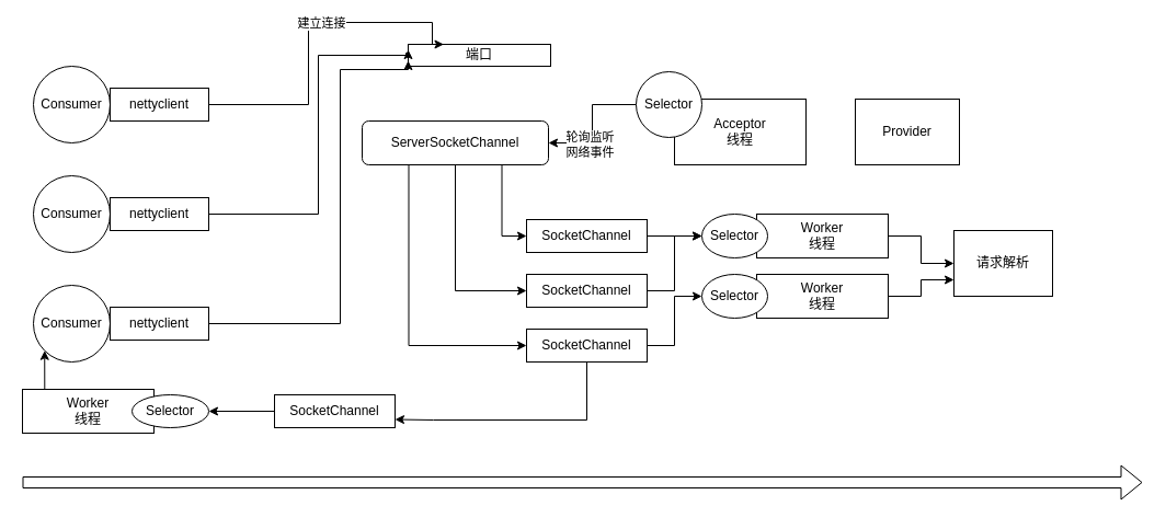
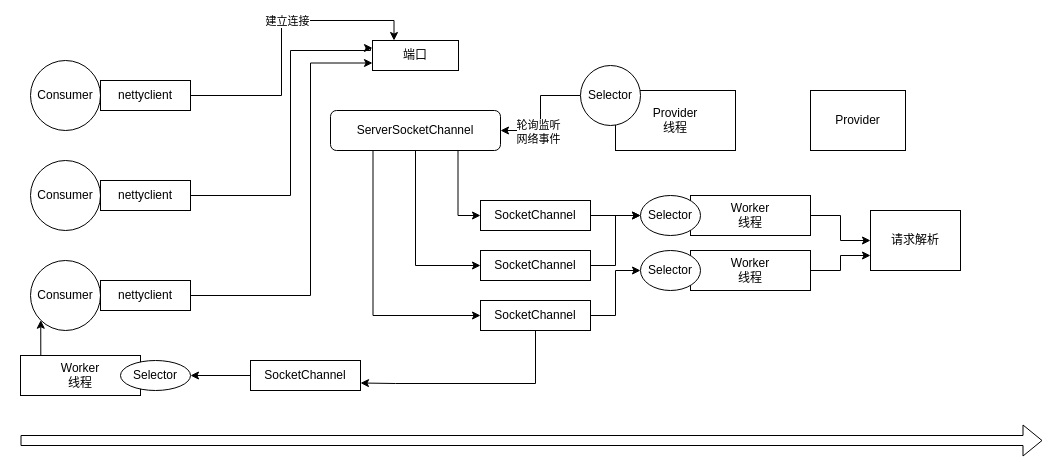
  <mxCell id="0" />
  <mxCell id="1" parent="0" />
- <mxCell id="2" value="Provider" style="rounded=0;whiteSpace=wrap;html=1;" vertex="1" parent="1"><mxGeometry x="780" y="90" width="95" height="60" as="geometry" /></mxCell>
+ <mxCell id="2" value="Provider" style="rounded=0;whiteSpace=wrap;html=1;" vertex="1" parent="1"><mxGeometry x="810" y="90" width="95" height="60" as="geometry" /></mxCell>
  <mxCell id="3" style="edgeStyle=orthogonalEdgeStyle;rounded=0;orthogonalLoop=1;jettySize=auto;html=1;exitX=0.75;exitY=1;exitDx=0;exitDy=0;entryX=0;entryY=0.5;entryDx=0;entryDy=0;" edge="1" parent="1" source="6" target="23"><mxGeometry relative="1" as="geometry" /></mxCell>
  <mxCell id="4" style="edgeStyle=orthogonalEdgeStyle;rounded=0;orthogonalLoop=1;jettySize=auto;html=1;exitX=0.5;exitY=1;exitDx=0;exitDy=0;entryX=0;entryY=0.5;entryDx=0;entryDy=0;" edge="1" parent="1" source="6" target="25"><mxGeometry relative="1" as="geometry" /></mxCell>
  <mxCell id="5" style="edgeStyle=orthogonalEdgeStyle;rounded=0;orthogonalLoop=1;jettySize=auto;html=1;exitX=0.25;exitY=1;exitDx=0;exitDy=0;entryX=0;entryY=0.5;entryDx=0;entryDy=0;" edge="1" parent="1" source="6" target="28"><mxGeometry relative="1" as="geometry" /></mxCell>
  <mxCell id="6" value="ServerSocketChannel" style="whiteSpace=wrap;html=1;rounded=1;" vertex="1" parent="1"><mxGeometry x="330" y="110" width="170" height="40" as="geometry" /></mxCell>
  <mxCell id="7" value="Consumer" style="ellipse;whiteSpace=wrap;html=1;aspect=fixed;" vertex="1" parent="1"><mxGeometry x="30" y="60" width="70" height="70" as="geometry" /></mxCell>
  <mxCell id="8" value="Consumer" style="ellipse;whiteSpace=wrap;html=1;aspect=fixed;" vertex="1" parent="1"><mxGeometry x="30" y="160" width="70" height="70" as="geometry" /></mxCell>
  <mxCell id="9" value="Consumer" style="ellipse;whiteSpace=wrap;html=1;aspect=fixed;" vertex="1" parent="1"><mxGeometry x="30" y="260" width="70" height="70" as="geometry" /></mxCell>
- <mxCell id="10" value="Acceptor&lt;br&gt;线程" style="rounded=0;whiteSpace=wrap;html=1;" vertex="1" parent="1"><mxGeometry x="615" y="90" width="120" height="60" as="geometry" /></mxCell>
+ <mxCell id="10" value="Provider&lt;br&gt;线程" style="rounded=0;whiteSpace=wrap;html=1;" vertex="1" parent="1"><mxGeometry x="615" y="90" width="120" height="60" as="geometry" /></mxCell>
  <mxCell id="11" style="edgeStyle=orthogonalEdgeStyle;rounded=0;orthogonalLoop=1;jettySize=auto;html=1;entryX=1;entryY=0.5;entryDx=0;entryDy=0;" edge="1" parent="1" source="13" target="6"><mxGeometry relative="1" as="geometry" /></mxCell>
  <mxCell id="12" value="轮询监听&lt;br&gt;网络事件" style="edgeLabel;html=1;align=center;verticalAlign=middle;resizable=0;points=[];" vertex="1" connectable="0" parent="11"><mxGeometry x="0.356" y="1" relative="1" as="geometry"><mxPoint as="offset" /></mxGeometry></mxCell>
  <mxCell id="13" value="Selector" style="ellipse;whiteSpace=wrap;html=1;aspect=fixed;" vertex="1" parent="1"><mxGeometry x="580" y="65" width="60" height="60" as="geometry" /></mxCell>
- <mxCell id="14" value="端口" style="rounded=0;whiteSpace=wrap;html=1;" vertex="1" parent="1"><mxGeometry x="372" y="40" width="130" height="20" as="geometry" /></mxCell>
+ <mxCell id="14" value="端口" style="rounded=0;whiteSpace=wrap;html=1;" vertex="1" parent="1"><mxGeometry x="372" y="40" width="86" height="30" as="geometry" /></mxCell>
  <mxCell id="15" style="edgeStyle=orthogonalEdgeStyle;rounded=0;orthogonalLoop=1;jettySize=auto;html=1;entryX=0.25;entryY=0;entryDx=0;entryDy=0;" edge="1" parent="1" source="17" target="14"><mxGeometry relative="1" as="geometry"><Array as="points"><mxPoint x="281" y="95" /><mxPoint x="281" y="20" /><mxPoint x="394" y="20" /></Array></mxGeometry></mxCell>
  <mxCell id="16" value="建立连接" style="edgeLabel;html=1;align=center;verticalAlign=middle;resizable=0;points=[];" vertex="1" connectable="0" parent="15"><mxGeometry x="0.146" relative="1" as="geometry"><mxPoint as="offset" /></mxGeometry></mxCell>
  <mxCell id="17" value="nettyclient" style="rounded=0;whiteSpace=wrap;html=1;" vertex="1" parent="1"><mxGeometry x="100" y="80" width="90" height="30" as="geometry" /></mxCell>
  <mxCell id="18" style="edgeStyle=orthogonalEdgeStyle;rounded=0;orthogonalLoop=1;jettySize=auto;html=1;entryX=0;entryY=0.25;entryDx=0;entryDy=0;" edge="1" parent="1" source="19" target="14"><mxGeometry relative="1" as="geometry"><mxPoint x="370" y="60" as="targetPoint" /><Array as="points"><mxPoint x="290" y="195" /><mxPoint x="290" y="50" /><mxPoint x="370" y="50" /><mxPoint x="370" y="48" /></Array></mxGeometry></mxCell>
  <mxCell id="19" value="nettyclient" style="rounded=0;whiteSpace=wrap;html=1;" vertex="1" parent="1"><mxGeometry x="100" y="180" width="90" height="30" as="geometry" /></mxCell>
  <mxCell id="20" style="edgeStyle=orthogonalEdgeStyle;rounded=0;orthogonalLoop=1;jettySize=auto;html=1;entryX=0;entryY=0.75;entryDx=0;entryDy=0;" edge="1" parent="1" source="21" target="14"><mxGeometry relative="1" as="geometry"><Array as="points"><mxPoint x="310" y="295" /><mxPoint x="310" y="63" /></Array></mxGeometry></mxCell>
  <mxCell id="21" value="nettyclient" style="rounded=0;whiteSpace=wrap;html=1;" vertex="1" parent="1"><mxGeometry x="100" y="280" width="90" height="30" as="geometry" /></mxCell>
  <mxCell id="22" style="edgeStyle=orthogonalEdgeStyle;rounded=0;orthogonalLoop=1;jettySize=auto;html=1;" edge="1" parent="1" source="23" target="33"><mxGeometry relative="1" as="geometry" /></mxCell>
  <mxCell id="23" value="SocketChannel" style="rounded=0;whiteSpace=wrap;html=1;" vertex="1" parent="1"><mxGeometry x="480" y="200" width="110" height="30" as="geometry" /></mxCell>
  <mxCell id="24" style="edgeStyle=orthogonalEdgeStyle;rounded=0;orthogonalLoop=1;jettySize=auto;html=1;entryX=0;entryY=0.5;entryDx=0;entryDy=0;" edge="1" parent="1" source="25" target="33"><mxGeometry relative="1" as="geometry" /></mxCell>
  <mxCell id="25" value="SocketChannel" style="rounded=0;whiteSpace=wrap;html=1;" vertex="1" parent="1"><mxGeometry x="480" y="250" width="110" height="30" as="geometry" /></mxCell>
  <mxCell id="26" style="edgeStyle=orthogonalEdgeStyle;rounded=0;orthogonalLoop=1;jettySize=auto;html=1;entryX=0;entryY=0.5;entryDx=0;entryDy=0;" edge="1" parent="1" source="28" target="34"><mxGeometry relative="1" as="geometry" /></mxCell>
  <mxCell id="27" style="edgeStyle=orthogonalEdgeStyle;rounded=0;orthogonalLoop=1;jettySize=auto;html=1;entryX=1;entryY=0.75;entryDx=0;entryDy=0;" edge="1" parent="1" source="28" target="37"><mxGeometry relative="1" as="geometry"><Array as="points"><mxPoint x="535" y="383" /><mxPoint x="395" y="383" /></Array></mxGeometry></mxCell>
  <mxCell id="28" value="SocketChannel" style="rounded=0;whiteSpace=wrap;html=1;" vertex="1" parent="1"><mxGeometry x="480" y="300" width="110" height="30" as="geometry" /></mxCell>
  <mxCell id="29" style="edgeStyle=orthogonalEdgeStyle;rounded=0;orthogonalLoop=1;jettySize=auto;html=1;entryX=0;entryY=0.5;entryDx=0;entryDy=0;" edge="1" parent="1" source="30" target="35"><mxGeometry relative="1" as="geometry" /></mxCell>
  <mxCell id="30" value="Worker&lt;br&gt;线程" style="rounded=0;whiteSpace=wrap;html=1;" vertex="1" parent="1"><mxGeometry x="690" y="195" width="120" height="40" as="geometry" /></mxCell>
  <mxCell id="31" style="edgeStyle=orthogonalEdgeStyle;rounded=0;orthogonalLoop=1;jettySize=auto;html=1;entryX=0;entryY=0.75;entryDx=0;entryDy=0;" edge="1" parent="1" source="32" target="35"><mxGeometry relative="1" as="geometry" /></mxCell>
  <mxCell id="32" value="Worker&lt;br&gt;线程" style="rounded=0;whiteSpace=wrap;html=1;" vertex="1" parent="1"><mxGeometry x="690" y="250" width="120" height="40" as="geometry" /></mxCell>
  <mxCell id="33" value="Selector" style="ellipse;whiteSpace=wrap;html=1;" vertex="1" parent="1"><mxGeometry x="640" y="195" width="60" height="40" as="geometry" /></mxCell>
  <mxCell id="34" value="Selector" style="ellipse;whiteSpace=wrap;html=1;" vertex="1" parent="1"><mxGeometry x="640" y="250" width="60" height="40" as="geometry" /></mxCell>
  <mxCell id="35" value="请求解析" style="rounded=0;whiteSpace=wrap;html=1;" vertex="1" parent="1"><mxGeometry x="870" y="210" width="90" height="60" as="geometry" /></mxCell>
  <mxCell id="36" style="edgeStyle=orthogonalEdgeStyle;rounded=0;orthogonalLoop=1;jettySize=auto;html=1;entryX=1;entryY=0.5;entryDx=0;entryDy=0;" edge="1" parent="1" source="37" target="40"><mxGeometry relative="1" as="geometry" /></mxCell>
  <mxCell id="37" value="SocketChannel" style="rounded=0;whiteSpace=wrap;html=1;" vertex="1" parent="1"><mxGeometry x="250" y="360" width="110" height="30" as="geometry" /></mxCell>
  <mxCell id="38" style="edgeStyle=orthogonalEdgeStyle;rounded=0;orthogonalLoop=1;jettySize=auto;html=1;exitX=0.25;exitY=0;exitDx=0;exitDy=0;entryX=0;entryY=1;entryDx=0;entryDy=0;" edge="1" parent="1" source="39" target="9"><mxGeometry relative="1" as="geometry" /></mxCell>
  <mxCell id="39" value="Worker&lt;br&gt;线程" style="rounded=0;whiteSpace=wrap;html=1;" vertex="1" parent="1"><mxGeometry x="20" y="355" width="120" height="40" as="geometry" /></mxCell>
  <mxCell id="40" value="Selector" style="ellipse;whiteSpace=wrap;html=1;" vertex="1" parent="1"><mxGeometry x="120" y="360" width="70" height="30" as="geometry" /></mxCell>
  <mxCell id="41" value="" style="shape=flexArrow;endArrow=classic;html=1;" edge="1" parent="1"><mxGeometry width="50" height="50" relative="1" as="geometry"><mxPoint x="20" y="440" as="sourcePoint" /><mxPoint x="1042" y="440" as="targetPoint" /></mxGeometry></mxCell>
